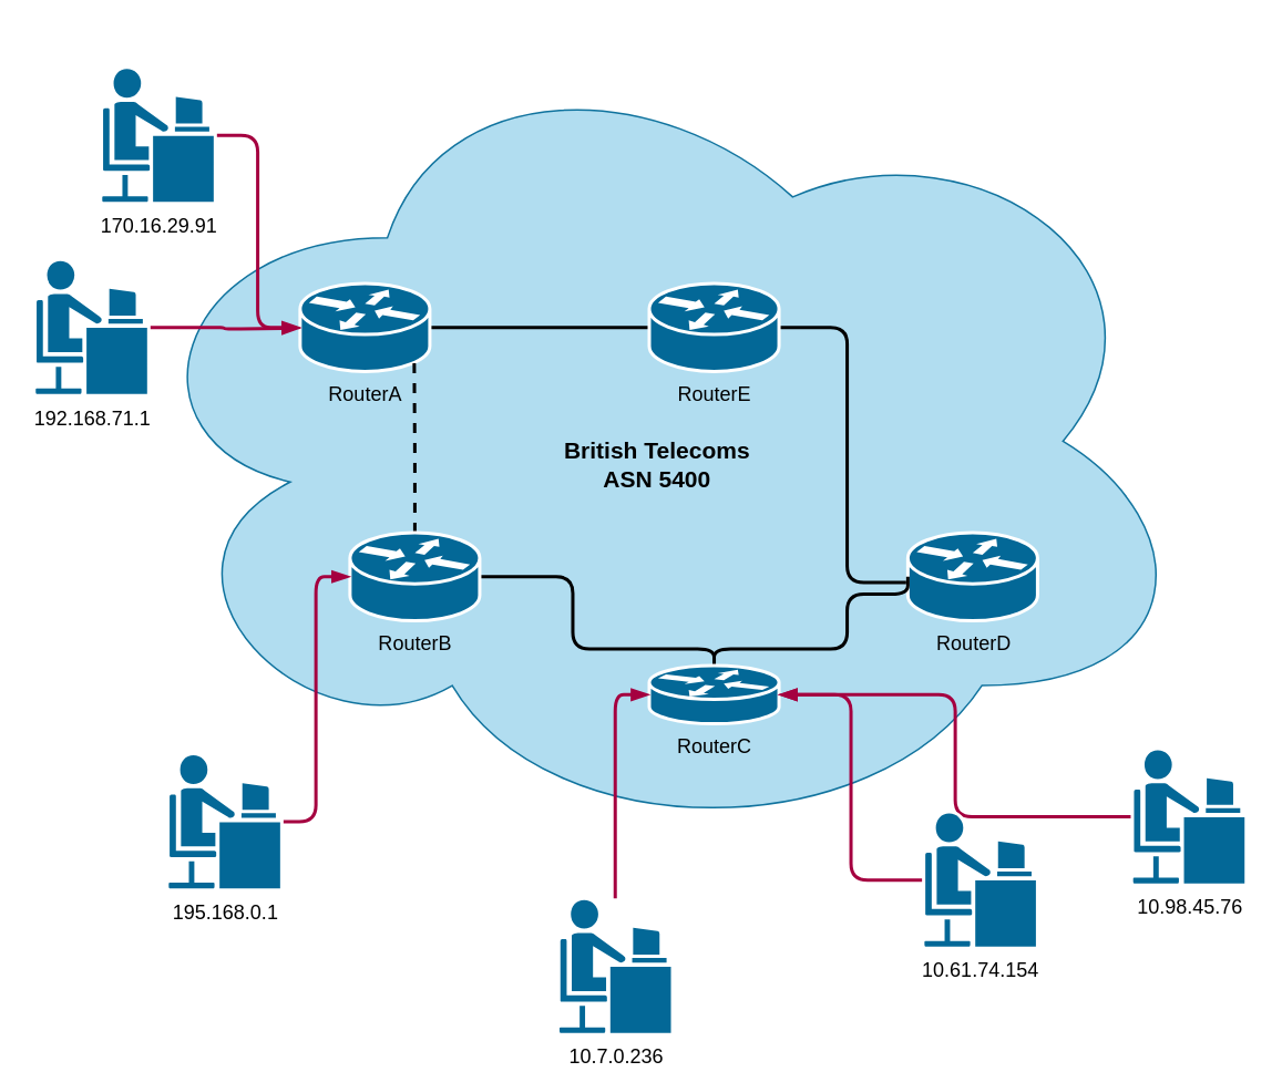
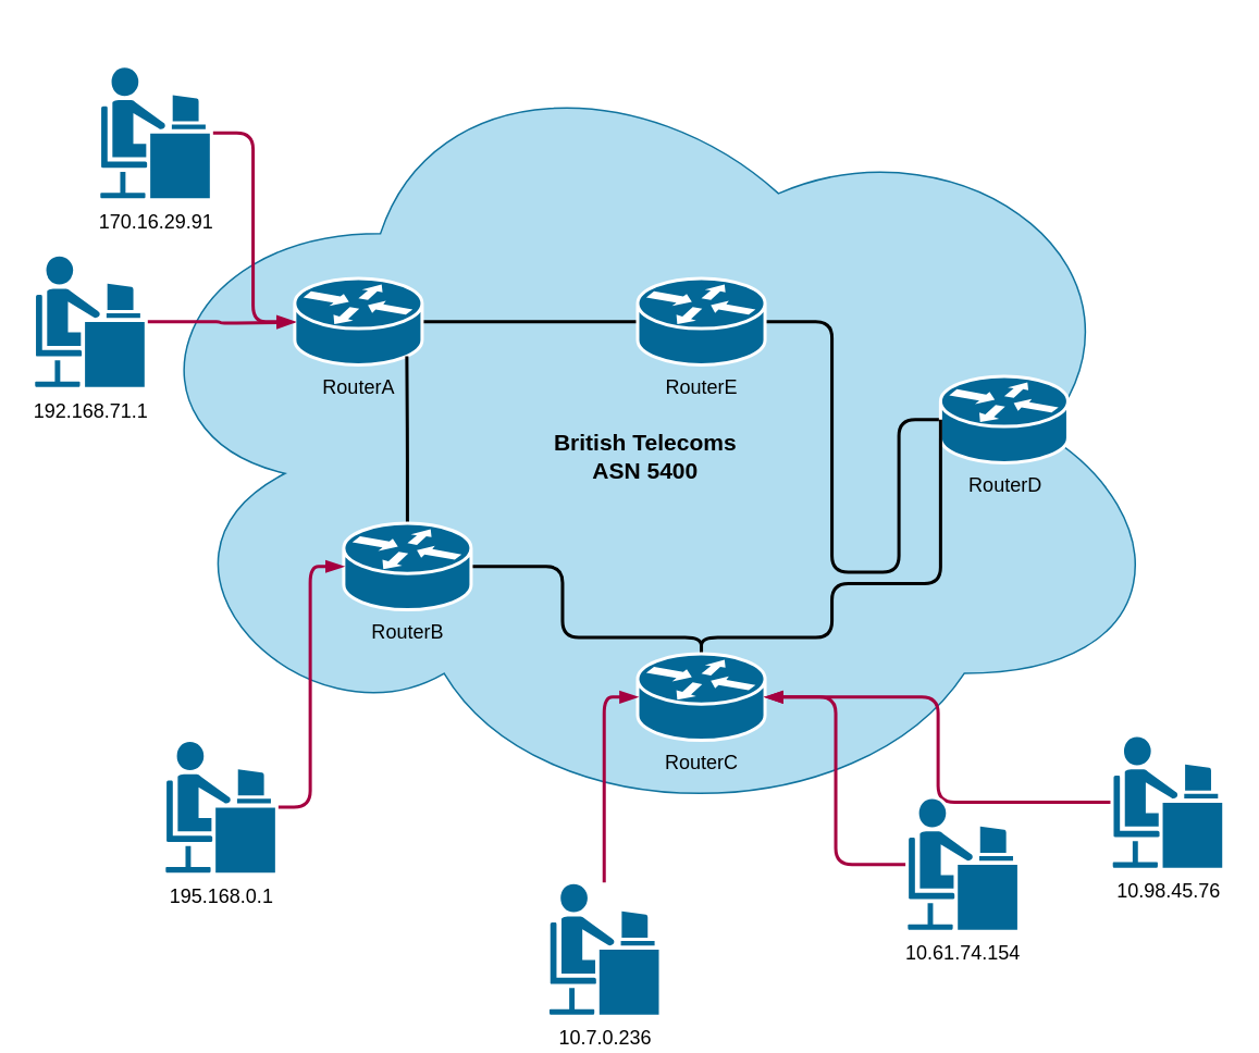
  <mxCell id="0" />
  <mxCell id="1" parent="0" />
  <mxCell id="2" value="&lt;br&gt;&lt;br&gt;&lt;b&gt;&lt;font style=&quot;font-size: 14px&quot;&gt;British Telecoms&lt;br&gt;ASN 5400&lt;/font&gt;&lt;/b&gt;" style="ellipse;shape=cloud;whiteSpace=wrap;html=1;align=center;fillColor=#b1ddf0;strokeColor=#10739e;" vertex="1" parent="1"><mxGeometry x="70" y="20" width="650" height="490" as="geometry" /></mxCell>
  <mxCell id="3" style="edgeStyle=orthogonalEdgeStyle;orthogonalLoop=1;jettySize=auto;html=1;entryX=1;entryY=0.5;entryDx=0;entryDy=0;entryPerimeter=0;strokeWidth=2;exitX=0;exitY=0.5;exitDx=0;exitDy=0;exitPerimeter=0;endArrow=none;endFill=0;" edge="1" parent="1" source="4" target="6"><mxGeometry relative="1" as="geometry"><Array as="points"><mxPoint x="550" y="350" /><mxPoint x="509" y="350" /><mxPoint x="509" y="197" /></Array></mxGeometry></mxCell>
- <mxCell id="4" value="RouterD" style="shape=mxgraph.cisco.routers.router;html=1;dashed=0;fillColor=#036897;strokeColor=#ffffff;strokeWidth=2;verticalLabelPosition=bottom;verticalAlign=top" vertex="1" parent="1"><mxGeometry x="545.5" y="320" width="78" height="53" as="geometry" /></mxCell>
+ <mxCell id="4" value="RouterD" style="shape=mxgraph.cisco.routers.router;html=1;dashed=0;fillColor=#036897;strokeColor=#ffffff;strokeWidth=2;verticalLabelPosition=bottom;verticalAlign=top" vertex="1" parent="1"><mxGeometry x="575.5" y="230" width="78" height="53" as="geometry" /></mxCell>
  <mxCell id="5" style="edgeStyle=orthogonalEdgeStyle;orthogonalLoop=1;jettySize=auto;html=1;entryX=1;entryY=0.5;entryDx=0;entryDy=0;entryPerimeter=0;strokeWidth=2;endArrow=none;endFill=0;" edge="1" parent="1" source="6" target="7"><mxGeometry relative="1" as="geometry" /></mxCell>
  <mxCell id="6" value="RouterE" style="shape=mxgraph.cisco.routers.router;html=1;dashed=0;fillColor=#036897;strokeColor=#ffffff;strokeWidth=2;verticalLabelPosition=bottom;verticalAlign=top" vertex="1" parent="1"><mxGeometry x="390" y="170" width="78" height="53" as="geometry" /></mxCell>
  <mxCell id="7" value="RouterA" style="shape=mxgraph.cisco.routers.router;html=1;dashed=0;fillColor=#036897;strokeColor=#ffffff;strokeWidth=2;verticalLabelPosition=bottom;verticalAlign=top" vertex="1" parent="1"><mxGeometry x="180" y="170" width="78" height="53" as="geometry" /></mxCell>
  <mxCell id="8" style="edgeStyle=orthogonalEdgeStyle;orthogonalLoop=1;jettySize=auto;html=1;entryX=1;entryY=0.5;entryDx=0;entryDy=0;entryPerimeter=0;strokeWidth=2;endArrow=none;endFill=0;" edge="1" parent="1" source="10" target="12"><mxGeometry relative="1" as="geometry"><Array as="points"><mxPoint x="429" y="390" /><mxPoint x="344" y="390" /><mxPoint x="344" y="347" /></Array></mxGeometry></mxCell>
  <mxCell id="9" style="edgeStyle=orthogonalEdgeStyle;orthogonalLoop=1;jettySize=auto;html=1;entryX=0;entryY=0.5;entryDx=0;entryDy=0;entryPerimeter=0;strokeWidth=2;endArrow=none;endFill=0;" edge="1" parent="1" source="10" target="4"><mxGeometry relative="1" as="geometry"><Array as="points"><mxPoint x="429" y="390" /><mxPoint x="509" y="390" /><mxPoint x="509" y="357" /></Array></mxGeometry></mxCell>
- <mxCell id="10" value="RouterC" style="shape=mxgraph.cisco.routers.router;html=1;dashed=0;fillColor=#036897;strokeColor=#ffffff;strokeWidth=2;verticalLabelPosition=bottom;verticalAlign=top" vertex="1" parent="1"><mxGeometry x="390" y="400" width="78" height="35" as="geometry" /></mxCell>
- <mxCell id="11" style="edgeStyle=orthogonalEdgeStyle;orthogonalLoop=1;jettySize=auto;html=1;entryX=0.88;entryY=0.9;entryDx=0;entryDy=0;entryPerimeter=0;strokeWidth=2;endArrow=none;endFill=0;dashed=1;" edge="1" parent="1" source="12" target="7"><mxGeometry relative="1" as="geometry" /></mxCell>
+ <mxCell id="10" value="RouterC" style="shape=mxgraph.cisco.routers.router;html=1;dashed=0;fillColor=#036897;strokeColor=#ffffff;strokeWidth=2;verticalLabelPosition=bottom;verticalAlign=top" vertex="1" parent="1"><mxGeometry x="390" y="400" width="78" height="53" as="geometry" /></mxCell>
+ <mxCell id="11" style="edgeStyle=orthogonalEdgeStyle;orthogonalLoop=1;jettySize=auto;html=1;entryX=0.88;entryY=0.9;entryDx=0;entryDy=0;entryPerimeter=0;strokeWidth=2;endArrow=none;endFill=0;" edge="1" parent="1" source="12" target="7"><mxGeometry relative="1" as="geometry" /></mxCell>
  <mxCell id="12" value="RouterB" style="shape=mxgraph.cisco.routers.router;html=1;dashed=0;fillColor=#036897;strokeColor=#ffffff;strokeWidth=2;verticalLabelPosition=bottom;verticalAlign=top" vertex="1" parent="1"><mxGeometry x="210" y="320" width="78" height="53" as="geometry" /></mxCell>
  <mxCell id="13" style="edgeStyle=orthogonalEdgeStyle;orthogonalLoop=1;jettySize=auto;html=1;entryX=1;entryY=0.5;entryDx=0;entryDy=0;entryPerimeter=0;strokeWidth=2;fillColor=#d80073;strokeColor=#A50040;endArrow=blockThin;endFill=1;" edge="1" parent="1" source="14" target="10"><mxGeometry relative="1" as="geometry" /></mxCell>
  <mxCell id="14" value="10.98.45.76" style="shape=mxgraph.cisco.people.androgenous_person;html=1;dashed=0;fillColor=#036897;strokeColor=#ffffff;strokeWidth=2;verticalLabelPosition=bottom;verticalAlign=top" vertex="1" parent="1"><mxGeometry x="680" y="450" width="69" height="82" as="geometry" /></mxCell>
  <mxCell id="15" style="edgeStyle=orthogonalEdgeStyle;orthogonalLoop=1;jettySize=auto;html=1;entryX=1;entryY=0.5;entryDx=0;entryDy=0;entryPerimeter=0;strokeWidth=2;fillColor=#d80073;strokeColor=#A50040;endArrow=blockThin;endFill=1;" edge="1" parent="1" source="16" target="10"><mxGeometry relative="1" as="geometry" /></mxCell>
  <mxCell id="16" value="10.61.74.154" style="shape=mxgraph.cisco.people.androgenous_person;html=1;dashed=0;fillColor=#036897;strokeColor=#ffffff;strokeWidth=2;verticalLabelPosition=bottom;verticalAlign=top" vertex="1" parent="1"><mxGeometry x="554.5" y="488" width="69" height="82" as="geometry" /></mxCell>
  <mxCell id="17" style="edgeStyle=orthogonalEdgeStyle;rounded=1;orthogonalLoop=1;jettySize=auto;html=1;entryX=0;entryY=0.5;entryDx=0;entryDy=0;entryPerimeter=0;strokeWidth=2;fillColor=#d80073;strokeColor=#A50040;endArrow=blockThin;endFill=1;" edge="1" parent="1" source="18" target="12"><mxGeometry relative="1" as="geometry" /></mxCell>
  <mxCell id="18" value="195.168.0.1" style="shape=mxgraph.cisco.people.androgenous_person;html=1;dashed=0;fillColor=#036897;strokeColor=#ffffff;strokeWidth=2;verticalLabelPosition=bottom;verticalAlign=top" vertex="1" parent="1"><mxGeometry x="100" y="453" width="69" height="82" as="geometry" /></mxCell>
  <mxCell id="19" style="edgeStyle=orthogonalEdgeStyle;orthogonalLoop=1;jettySize=auto;html=1;entryX=0;entryY=0.5;entryDx=0;entryDy=0;entryPerimeter=0;strokeWidth=2;fillColor=#d80073;strokeColor=#A50040;endArrow=blockThin;endFill=1;" edge="1" parent="1" source="20" target="10"><mxGeometry relative="1" as="geometry" /></mxCell>
  <mxCell id="20" value="10.7.0.236" style="shape=mxgraph.cisco.people.androgenous_person;html=1;dashed=0;fillColor=#036897;strokeColor=#ffffff;strokeWidth=2;verticalLabelPosition=bottom;verticalAlign=top" vertex="1" parent="1"><mxGeometry x="335" y="540" width="69" height="82" as="geometry" /></mxCell>
  <mxCell id="21" style="edgeStyle=orthogonalEdgeStyle;orthogonalLoop=1;jettySize=auto;html=1;strokeWidth=2;fillColor=#d80073;strokeColor=#A50040;endArrow=blockThin;endFill=1;" edge="1" parent="1" source="22"><mxGeometry relative="1" as="geometry"><mxPoint x="180" y="197" as="targetPoint" /></mxGeometry></mxCell>
  <mxCell id="22" value="192.168.71.1" style="shape=mxgraph.cisco.people.androgenous_person;html=1;dashed=0;fillColor=#036897;strokeColor=#ffffff;strokeWidth=2;verticalLabelPosition=bottom;verticalAlign=top" vertex="1" parent="1"><mxGeometry x="20" y="155.5" width="69" height="82" as="geometry" /></mxCell>
  <mxCell id="23" style="edgeStyle=orthogonalEdgeStyle;orthogonalLoop=1;jettySize=auto;html=1;entryX=0;entryY=0.5;entryDx=0;entryDy=0;entryPerimeter=0;endArrow=blockThin;endFill=1;strokeWidth=2;fillColor=#a20025;strokeColor=#A50040;" edge="1" parent="1" source="24" target="7"><mxGeometry relative="1" as="geometry" /></mxCell>
  <mxCell id="24" value="170.16.29.91" style="shape=mxgraph.cisco.people.androgenous_person;html=1;dashed=0;fillColor=#036897;strokeColor=#ffffff;strokeWidth=2;verticalLabelPosition=bottom;verticalAlign=top" vertex="1" parent="1"><mxGeometry x="60" y="40" width="69" height="82" as="geometry" /></mxCell>
